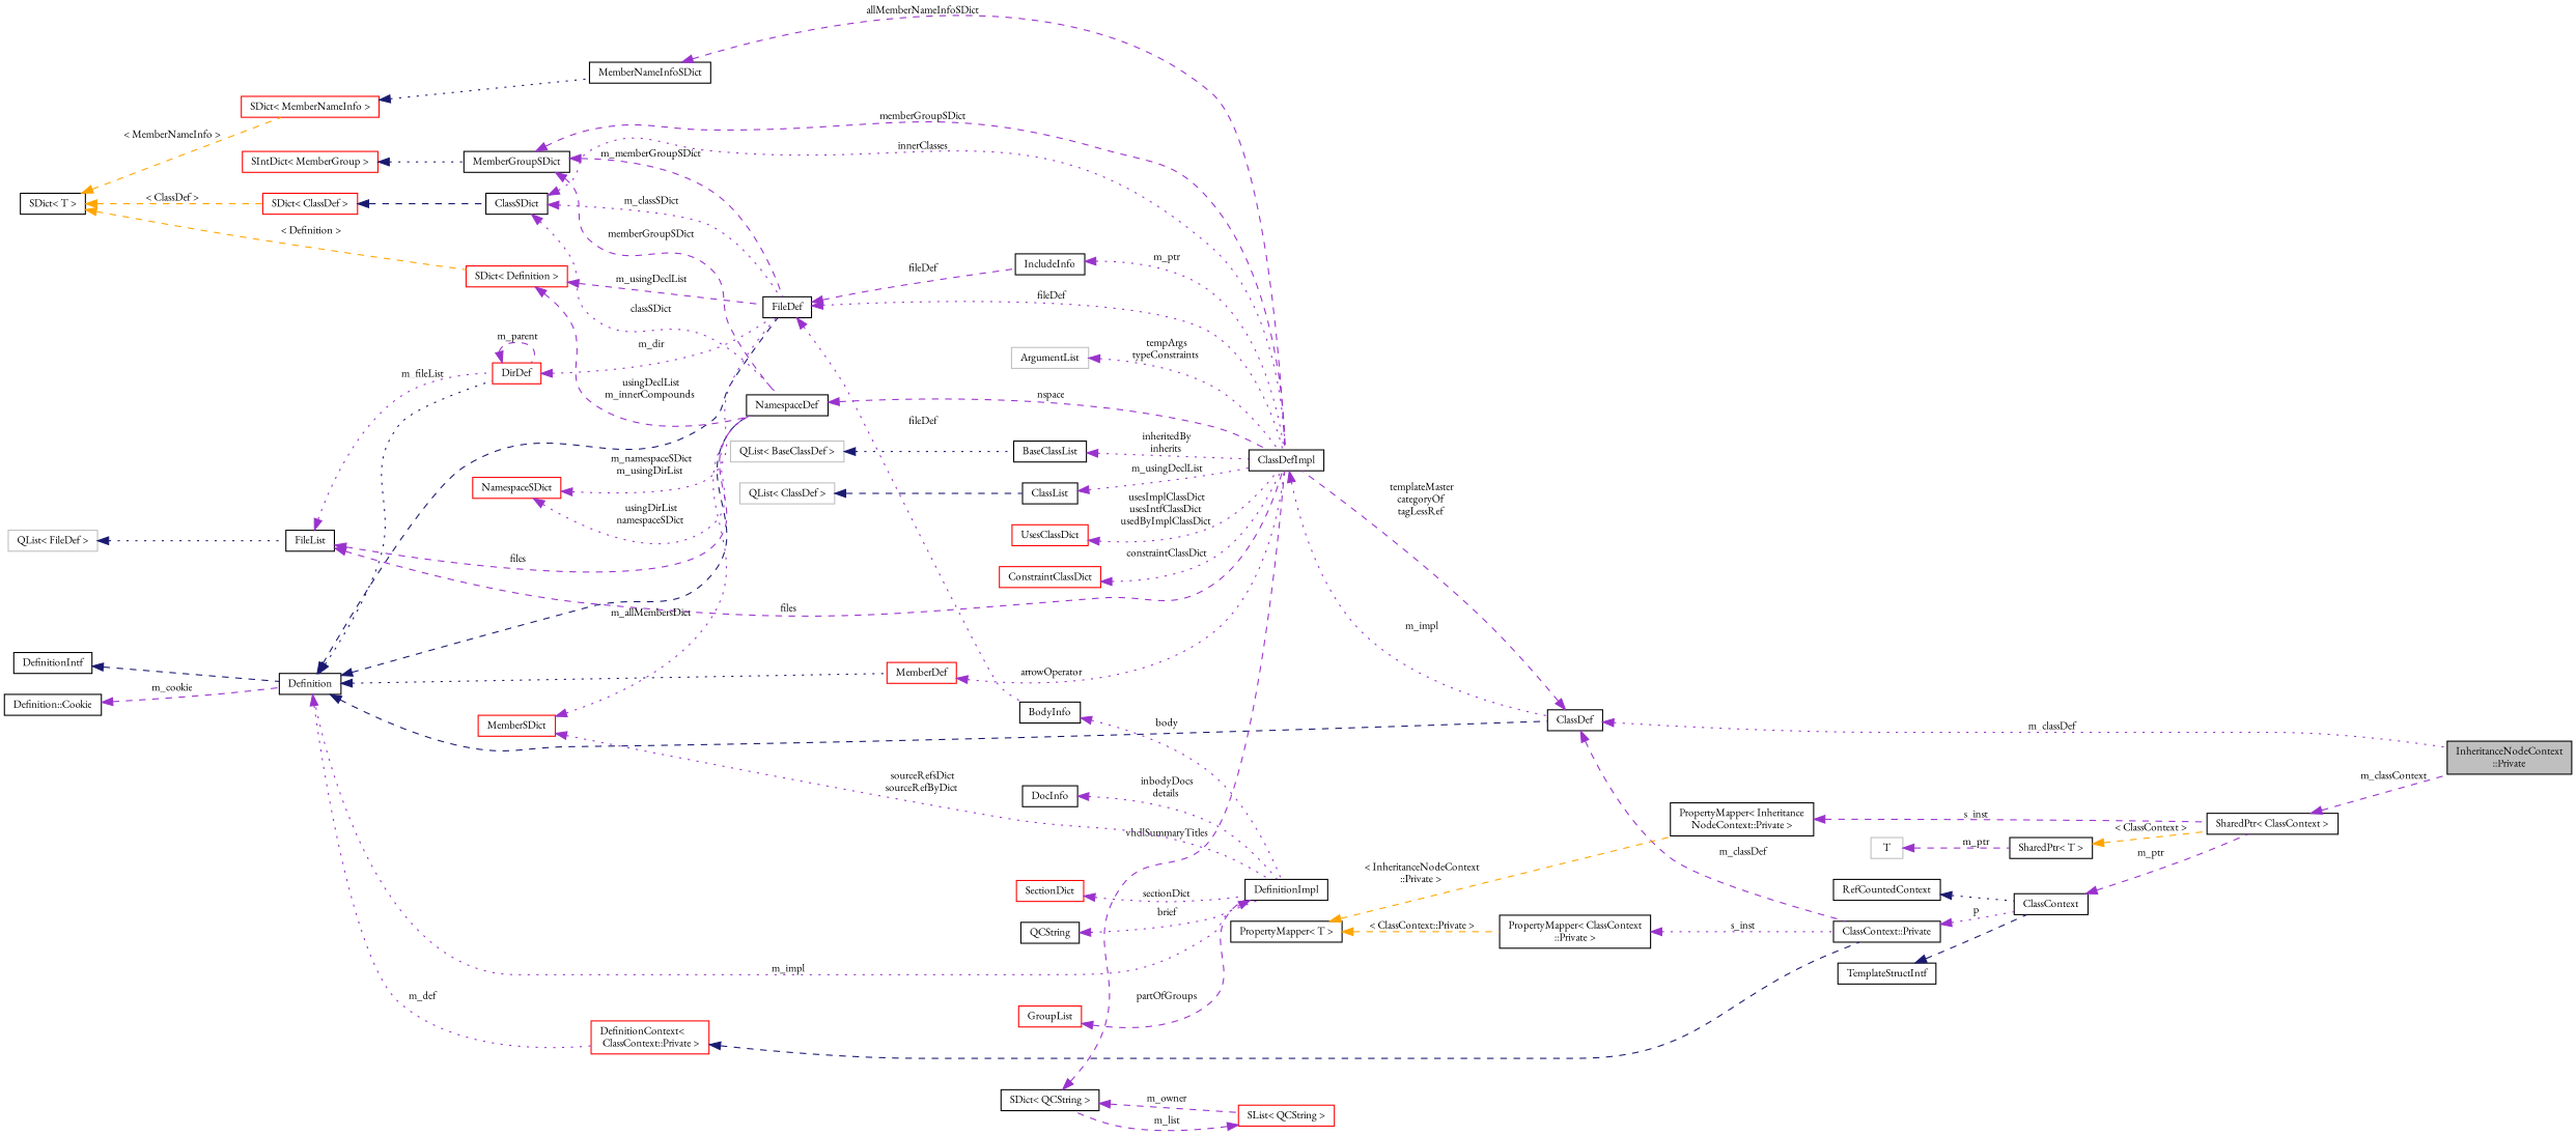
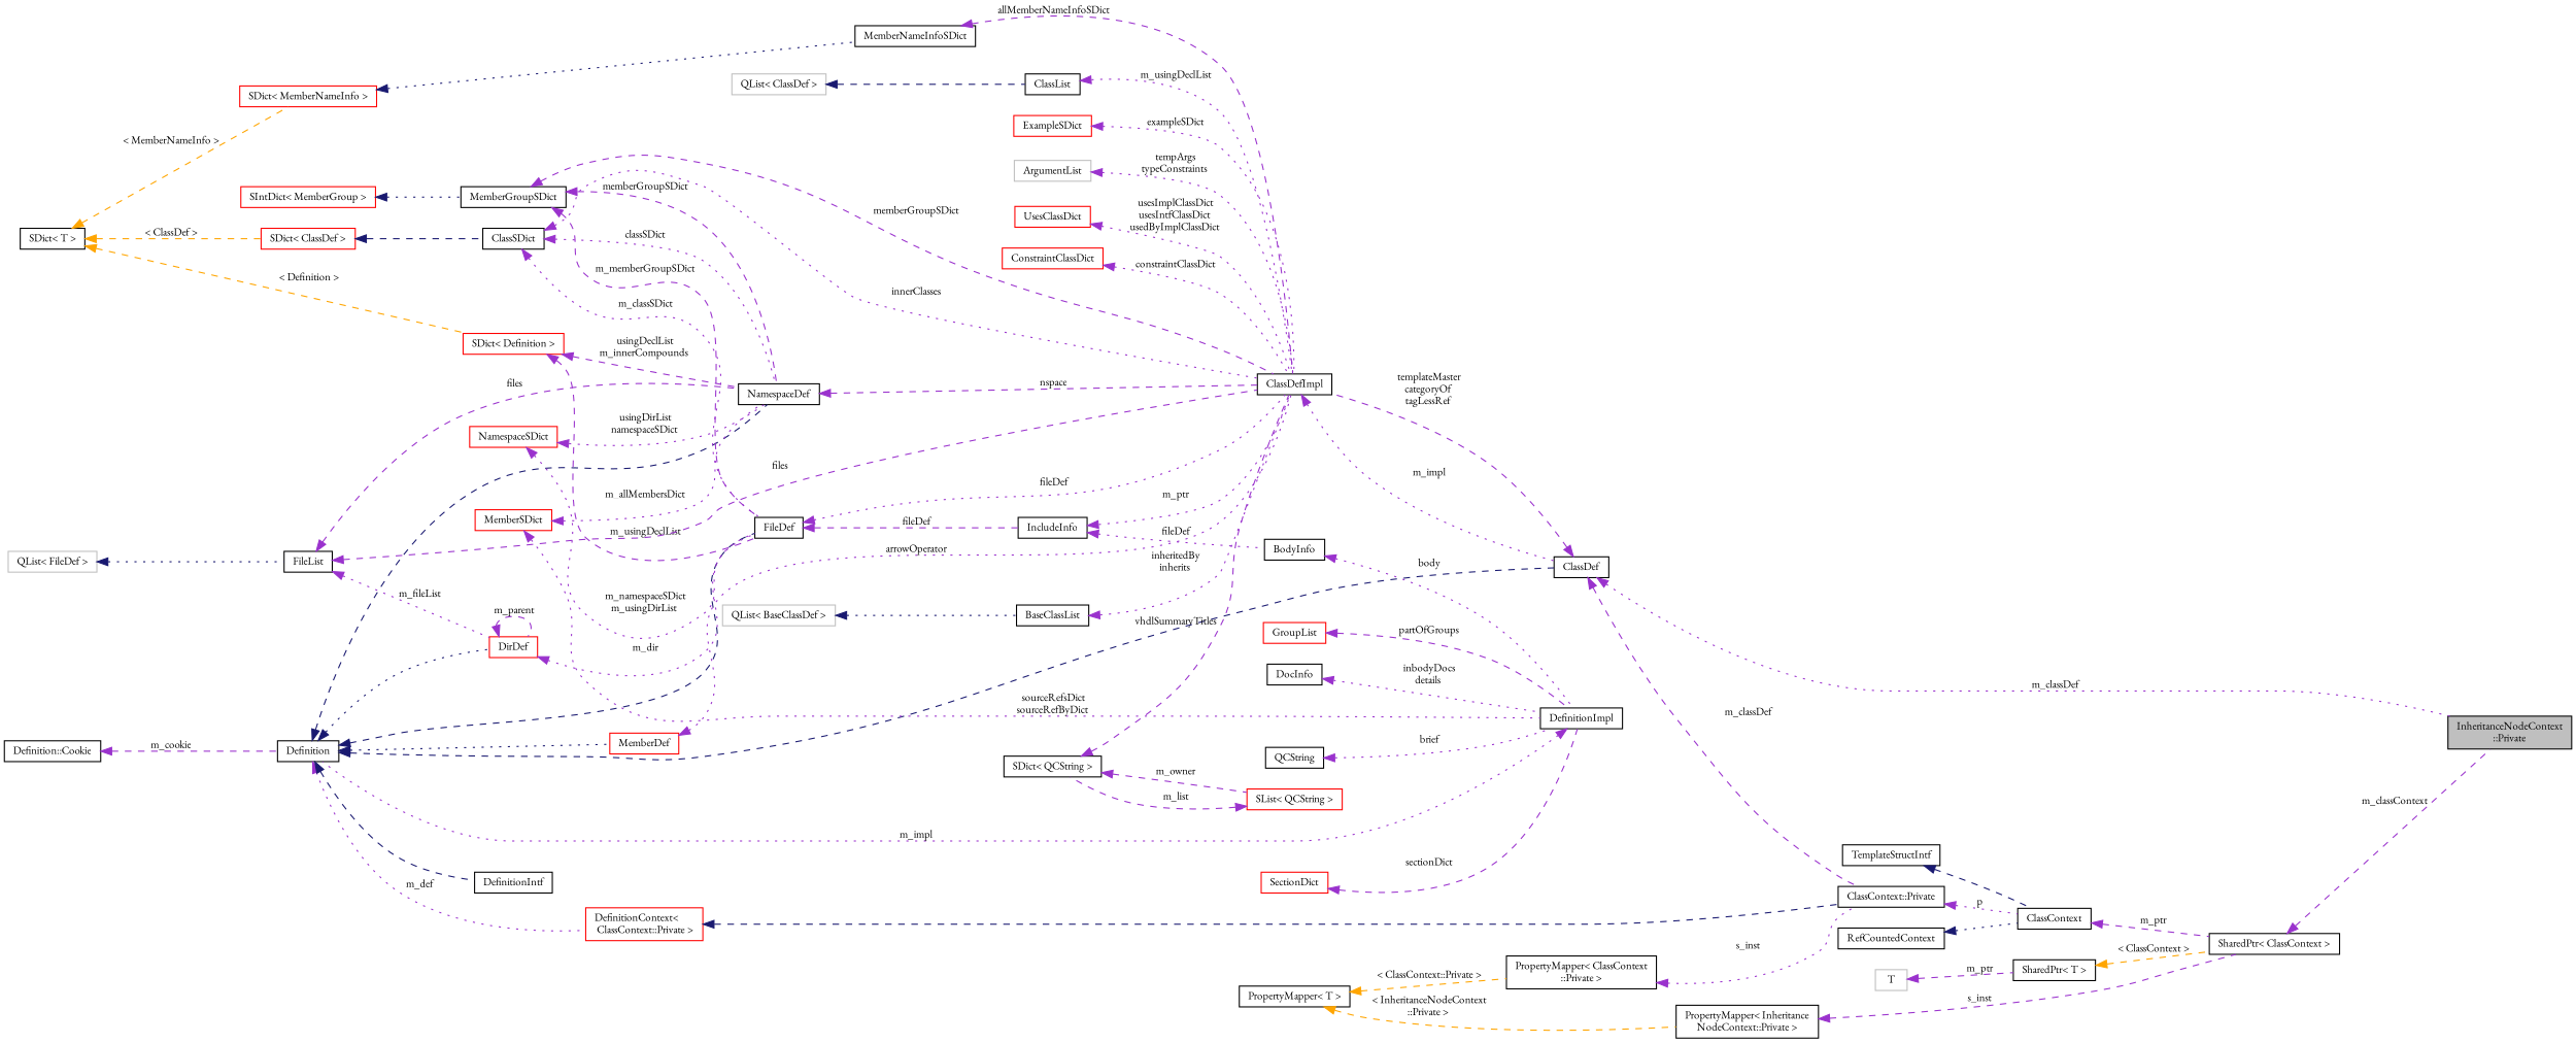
  digraph {
    fontname="EB Garamond"
    rankdir=LR
    node [color=black fillcolor=white fontname="EB Garamond" fontsize=10 shape=record style=filled]
    edge [color=darkorchid3 dir=back fontname="EB Garamond" fontsize=10 labelfontname=Helvetica labelfontsize=10 style=dashed]
    n1 [fillcolor=grey75 fontcolor=black height=0.2 label="InheritanceNodeContext\l::Private" width=0.4]
    n2 [height=0.2 label="SharedPtr\< ClassContext \>" width=0.4]
    n3 [height=0.2 label=ClassContext width=0.4]
    n4 [height=0.2 label=RefCountedContext width=0.4]
    n5 [height=0.2 label=TemplateStructIntf width=0.4]
    n6 [height=0.2 label="ClassContext::Private" width=0.4]
    n7 [color=red height=0.2 label="DefinitionContext\<\l ClassContext::Private \>" width=0.4]
    n8 [height=0.2 label=Definition width=0.4]
    n9 [height=0.2 label=FileDef width=0.4]
    n10 [color=red height=0.2 label=DirDef width=0.4]
    n11 [height=0.2 label=ClassDef width=0.4]
    n12 [height=0.2 label=NamespaceDef width=0.4]
    n13 [color=red height=0.2 label=MemberDef width=0.4]
    n14 [height=0.2 label=DefinitionImpl width=0.4]
    n15 [height=0.2 label=BodyInfo width=0.4]
    n16 [height=0.2 label=ClassDefImpl width=0.4]
    n17 [height=0.2 label=IncludeInfo width=0.4]
    n18 [height=0.2 label=DefinitionIntf width=0.4]
    n19 [height=0.2 label="Definition::Cookie" width=0.4]
    n20 [color=red height=0.2 label=SectionDict width=0.4]
    n21 [height=0.2 label=ClassSDict width=0.4]
    n22 [color=red height=0.2 label="SDict\< ClassDef \>" width=0.4]
    n23 [height=0.2 label="SDict\< T \>" width=0.4]
    n24 [color=red height=0.2 label="SDict\< Definition \>" width=0.4]
    n25 [color=red height=0.2 label="SDict\< MemberNameInfo \>" width=0.4]
    n26 [height=0.2 label="SDict\< QCString \>" width=0.4]
    n27 [color=red height=0.2 label="SList\< QCString \>" width=0.4]
    n28 [height=0.2 label=MemberNameInfoSDict width=0.4]
    n29 [height=0.2 label=MemberGroupSDict width=0.4]
    n30 [color=red height=0.2 label="SIntDict\< MemberGroup \>" width=0.4]
    n31 [height=0.2 label=FileList width=0.4]
    n32 [color=grey75 height=0.2 label="QList\< FileDef \>" width=0.4]
    n33 [color=red height=0.2 label=NamespaceSDict width=0.4]
    n34 [color=red height=0.2 label=MemberSDict width=0.4]
    n35 [color=red height=0.2 label=GroupList width=0.4]
    n36 [height=0.2 label=DocInfo width=0.4]
    n37 [height=0.2 label=QCString width=0.4]
    n38 [height=0.2 label="PropertyMapper\< ClassContext\l::Private \>" width=0.4]
    n39 [height=0.2 label="PropertyMapper\< T \>" width=0.4]
    n40 [height=0.2 label="PropertyMapper\< Inheritance\lNodeContext::Private \>" width=0.4]
    n41 [height=0.2 label=BaseClassList width=0.4]
    n42 [color=grey75 height=0.2 label="QList\< BaseClassDef \>" width=0.4]
    n43 [height=0.2 label=ClassList width=0.4]
    n44 [color=grey75 height=0.2 label="QList\< ClassDef \>" width=0.4]
+   n45 [color=red height=0.2 label=ExampleSDict width=0.4]
    n46 [color=grey75 height=0.2 label=ArgumentList width=0.4]
    n47 [color=red height=0.2 label=UsesClassDict width=0.4]
    n48 [color=red height=0.2 label=ConstraintClassDict width=0.4]
    n49 [height=0.2 label="SharedPtr\< T \>" width=0.4]
    n50 [color=grey75 height=0.2 label=T width=0.4]
    n2 -> n1 [label=" m_classContext"]
    n3 -> n2 [label=" m_ptr"]
    n4 -> n3 [color=midnightblue style=dotted]
    n5 -> n3 [color=midnightblue]
    n6 -> n3 [label=" p" style=dotted]
    n7 -> n6 [color=midnightblue]
    n8 -> n7 [label=" m_def" style=dotted]
    n8 -> n9 [color=midnightblue]
    n8 -> n10 [color=midnightblue style=dotted]
    n8 -> n11 [color=midnightblue]
    n8 -> n12 [color=midnightblue]
    n8 -> n13 [color=midnightblue style=dotted]
-   n9 -> n15 [label=" fileDef" style=dotted]
+   n17 -> n15 [label=" fileDef" style=dotted]
    n9 -> n16 [label=" fileDef" style=dotted]
    n9 -> n17 [label=" fileDef"]
    n10 -> n9 [label=" m_dir" style=dotted]
    n10 -> n10 [label=" m_parent"]
    n11 -> n1 [label=" m_classDef" style=dotted]
    n11 -> n6 [label=" m_classDef"]
    n11 -> n16 [label=" templateMaster\ncategoryOf\ntagLessRef"]
    n12 -> n16 [label=" nspace"]
    n13 -> n16 [label=" arrowOperator" style=dotted]
    n14 -> n8 [label=" m_impl" style=dotted]
    n15 -> n14 [label=" body" style=dotted]
    n16 -> n11 [label=" m_impl" style=dotted]
    n17 -> n16 [label=" m_ptr" style=dotted]
-   n18 -> n8 [color=midnightblue]
+   n8 -> n18 [color=midnightblue]
    n19 -> n8 [label=" m_cookie"]
-   n20 -> n14 [label=" sectionDict" style=dotted]
+   n20 -> n14 [label=" sectionDict"]
    n21 -> n9 [label=" m_classSDict" style=dotted]
    n21 -> n12 [label=" classSDict" style=dotted]
    n21 -> n16 [label=" innerClasses" style=dotted]
    n22 -> n21 [color=midnightblue]
    n23 -> n22 [color=orange label=" \< ClassDef \>"]
    n23 -> n24 [color=orange label=" \< Definition \>"]
    n23 -> n25 [color=orange label=" \< MemberNameInfo \>"]
    n24 -> n9 [label=" m_usingDeclList"]
    n24 -> n12 [label=" usingDeclList\nm_innerCompounds"]
    n25 -> n28 [color=midnightblue style=dotted]
    n26 -> n16 [label=" vhdlSummaryTitles"]
    n26 -> n27 [label=" m_owner"]
    n27 -> n26 [label=" m_list"]
    n28 -> n16 [label=" allMemberNameInfoSDict"]
    n29 -> n9 [label=" m_memberGroupSDict"]
    n29 -> n12 [label=" memberGroupSDict"]
    n29 -> n16 [label=" memberGroupSDict"]
    n30 -> n29 [color=midnightblue style=dotted]
    n31 -> n10 [label=" m_fileList" style=dotted]
    n31 -> n12 [label=" files"]
    n31 -> n16 [label=" files"]
    n32 -> n31 [color=midnightblue style=dotted]
    n33 -> n9 [label=" m_namespaceSDict\nm_usingDirList" style=dotted]
    n33 -> n12 [label=" usingDirList\nnamespaceSDict" style=dotted]
    n34 -> n12 [label=" m_allMembersDict" style=dotted]
    n34 -> n14 [label=" sourceRefsDict\nsourceRefByDict" style=dotted]
    n35 -> n14 [label=" partOfGroups"]
    n36 -> n14 [label=" inbodyDocs\ndetails" style=dotted]
    n37 -> n14 [label=" brief" style=dotted]
    n38 -> n6 [label=" s_inst" style=dotted]
    n39 -> n38 [color=orange label=" \< ClassContext::Private \>"]
    n39 -> n40 [color=orange label=" \< InheritanceNodeContext\l::Private \>"]
    n40 -> n2 [label=" s_inst"]
    n41 -> n16 [label=" inheritedBy\ninherits" style=dotted]
    n42 -> n41 [color=midnightblue style=dotted]
    n43 -> n16 [label=" m_usingDeclList" style=dotted]
    n44 -> n43 [color=midnightblue]
+   n45 -> n16 [label=" exampleSDict" style=dotted]
    n46 -> n16 [label=" tempArgs\ntypeConstraints" style=dotted]
    n47 -> n16 [label=" usesImplClassDict\nusesIntfClassDict\nusedByImplClassDict" style=dotted]
    n48 -> n16 [label=" constraintClassDict" style=dotted]
    n49 -> n2 [color=orange label=" \< ClassContext \>"]
    n50 -> n49 [label=" m_ptr"]
  }
